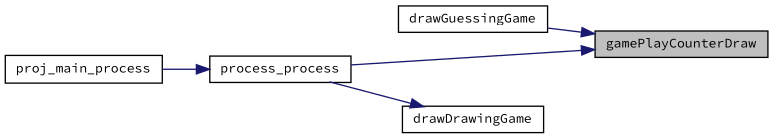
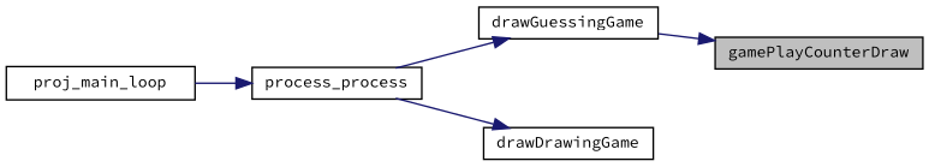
  digraph {
    fontname="Source Code Pro"
    rankdir=RL
    node [color=black fillcolor=white fontname="Source Code Pro" fontsize=10 shape=record style=filled]
    edge [color=midnightblue dir=back fontname="Source Code Pro" fontsize=10 labelfontname=Helvetica labelfontsize=10 style=solid]
    n1 [fillcolor=grey75 fontcolor=black height=0.2 label=gamePlayCounterDraw width=0.4]
    n2 [height=0.2 label=drawGuessingGame width=0.4]
    n3 [height=0.2 label=drawDrawingGame width=0.4]
    n4 [height=0.2 label=process_process width=0.4]
-   n5 [height=0.2 label=proj_main_process width=0.4]
+   n5 [height=0.2 label=proj_main_loop width=0.4]
    n1 -> n2
-   n1 -> n4
+   n2 -> n4
    n3 -> n4
    n4 -> n5
  }
